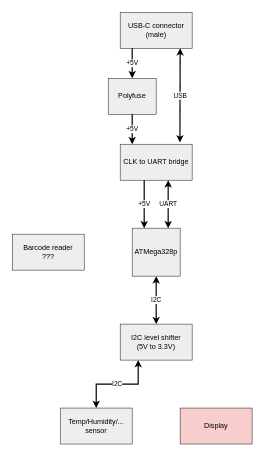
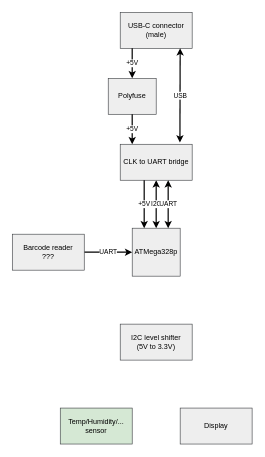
  <mxCell id="0" />
  <mxCell id="1" parent="0" />
- <mxCell id="2" value="I2C" style="edgeStyle=orthogonalEdgeStyle;rounded=0;orthogonalLoop=1;jettySize=auto;html=1;startArrow=classic;startFill=1;endArrow=classic;endFill=1;strokeWidth=2;" edge="1" parent="1" source="3" target="17"><mxGeometry relative="1" as="geometry" /></mxCell>
+ <mxCell id="2" value="I2C" style="edgeStyle=orthogonalEdgeStyle;rounded=0;orthogonalLoop=1;jettySize=auto;html=1;startArrow=classic;startFill=1;endArrow=classic;endFill=1;strokeWidth=2;" edge="1" parent="1" source="3" target="5"><mxGeometry relative="1" as="geometry" /></mxCell>
  <mxCell id="3" value="ATMega328p" style="whiteSpace=wrap;html=1;aspect=fixed;fillColor=#eeeeee;strokeColor=#36393d;" parent="1" vertex="1"><mxGeometry x="220" y="380" width="80" height="80" as="geometry" /></mxCell>
  <mxCell id="4" value="USB-C connector&lt;br&gt;(male)" style="rounded=0;whiteSpace=wrap;html=1;fillColor=#eeeeee;strokeColor=#36393d;" parent="1" vertex="1"><mxGeometry x="200" y="20" width="120" height="60" as="geometry" /></mxCell>
  <mxCell id="5" value="CLK to UART bridge" style="rounded=0;whiteSpace=wrap;html=1;fillColor=#eeeeee;strokeColor=#36393d;" parent="1" vertex="1"><mxGeometry x="200" y="240" width="120" height="60" as="geometry" /></mxCell>
  <mxCell id="6" value="Polyfuse" style="rounded=0;whiteSpace=wrap;html=1;fillColor=#eeeeee;strokeColor=#36393d;" parent="1" vertex="1"><mxGeometry x="180" y="130" width="80" height="60" as="geometry" /></mxCell>
  <mxCell id="7" value="UART" style="endArrow=classic;html=1;rounded=0;entryX=0.75;entryY=0;entryDx=0;entryDy=0;startArrow=classic;startFill=1;strokeWidth=2;" parent="1" target="3" edge="1"><mxGeometry width="50" height="50" relative="1" as="geometry"><mxPoint x="280" y="300" as="sourcePoint" /><mxPoint x="310" y="370" as="targetPoint" /></mxGeometry></mxCell>
  <mxCell id="8" value="+5V" style="endArrow=classic;html=1;rounded=0;entryX=0.75;entryY=0;entryDx=0;entryDy=0;strokeWidth=2;" parent="1" edge="1"><mxGeometry width="50" height="50" relative="1" as="geometry"><mxPoint x="240" y="300" as="sourcePoint" /><mxPoint x="240" y="380" as="targetPoint" /></mxGeometry></mxCell>
  <mxCell id="9" value="+5V" style="endArrow=classic;html=1;rounded=0;strokeWidth=2;" parent="1" edge="1"><mxGeometry width="50" height="50" relative="1" as="geometry"><mxPoint x="220" y="80" as="sourcePoint" /><mxPoint x="220" y="130" as="targetPoint" /></mxGeometry></mxCell>
  <mxCell id="10" value="+5V" style="endArrow=classic;html=1;rounded=0;strokeWidth=2;" parent="1" edge="1"><mxGeometry width="50" height="50" relative="1" as="geometry"><mxPoint x="220" y="190" as="sourcePoint" /><mxPoint x="220" y="240" as="targetPoint" /></mxGeometry></mxCell>
  <mxCell id="11" value="USB" style="endArrow=classic;html=1;rounded=0;entryX=0.83;entryY=-0.05;entryDx=0;entryDy=0;entryPerimeter=0;startArrow=classic;startFill=1;strokeWidth=2;" parent="1" target="5" edge="1"><mxGeometry width="50" height="50" relative="1" as="geometry"><mxPoint x="300" y="80" as="sourcePoint" /><mxPoint x="300" y="160" as="targetPoint" /></mxGeometry></mxCell>
- <mxCell id="12" value="Temp/Humidity/... sensor" style="rounded=0;whiteSpace=wrap;html=1;fillColor=#eeeeee;strokeColor=#36393d;" parent="1" vertex="1"><mxGeometry x="100" y="680" width="120" height="60" as="geometry" /></mxCell>
+ <mxCell id="12" value="Temp/Humidity/... sensor" style="rounded=0;whiteSpace=wrap;html=1;fillColor=#d5e8d4;strokeColor=#36393d;" parent="1" vertex="1"><mxGeometry x="100" y="680" width="120" height="60" as="geometry" /></mxCell>
+ <mxCell id="13" value="UART" style="edgeStyle=orthogonalEdgeStyle;rounded=0;orthogonalLoop=1;jettySize=auto;html=1;startArrow=none;startFill=0;endArrow=classic;endFill=1;strokeWidth=2;" parent="1" source="14" target="3" edge="1"><mxGeometry relative="1" as="geometry" /></mxCell>
  <mxCell id="14" value="Barcode reader&lt;br&gt;???" style="rounded=0;whiteSpace=wrap;html=1;fillColor=#eeeeee;strokeColor=#36393d;" parent="1" vertex="1"><mxGeometry x="20" y="390" width="120" height="60" as="geometry" /></mxCell>
- <mxCell id="15" value="Display" style="rounded=0;whiteSpace=wrap;html=1;fillColor=#f8cecc;strokeColor=#36393d;" parent="1" vertex="1"><mxGeometry x="300" y="680" width="120" height="60" as="geometry" /></mxCell>
- <mxCell id="16" value="I2C" style="edgeStyle=orthogonalEdgeStyle;rounded=0;orthogonalLoop=1;jettySize=auto;html=1;exitX=0.25;exitY=1;exitDx=0;exitDy=0;entryX=0.5;entryY=0;entryDx=0;entryDy=0;startArrow=classic;startFill=1;endArrow=classic;endFill=1;strokeWidth=2;" edge="1" parent="1" source="17" target="12"><mxGeometry relative="1" as="geometry" /></mxCell>
+ <mxCell id="15" value="Display" style="rounded=0;whiteSpace=wrap;html=1;fillColor=#eeeeee;strokeColor=#36393d;" parent="1" vertex="1"><mxGeometry x="300" y="680" width="120" height="60" as="geometry" /></mxCell>
  <mxCell id="17" value="I2C level shifter&lt;br&gt;(5V to 3.3V)" style="rounded=0;whiteSpace=wrap;html=1;fillColor=#eeeeee;strokeColor=#36393d;" vertex="1" parent="1"><mxGeometry x="200" y="540" width="120" height="60" as="geometry" /></mxCell>
